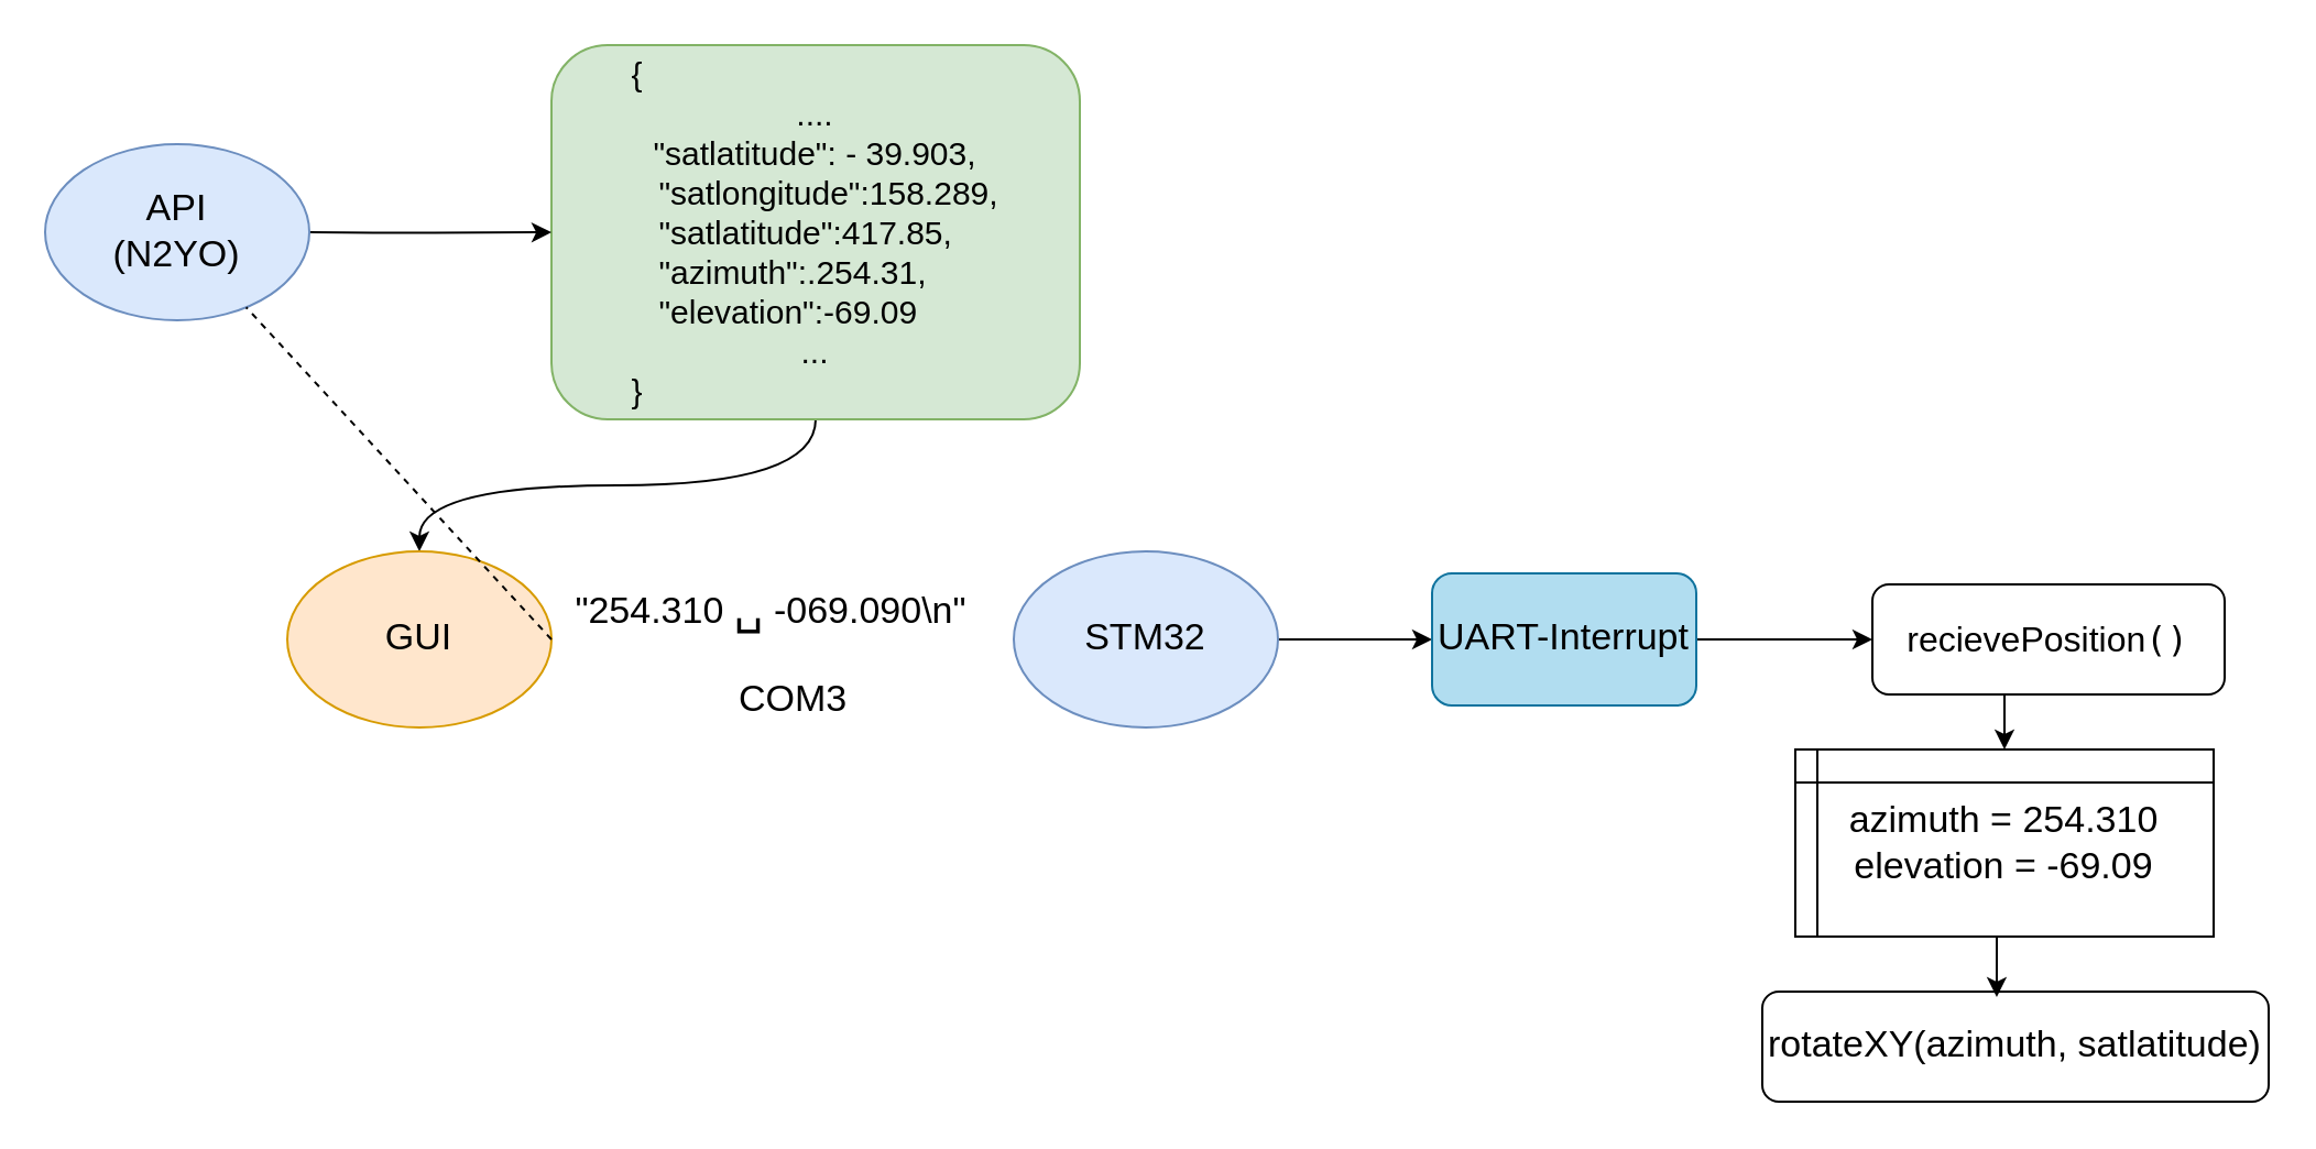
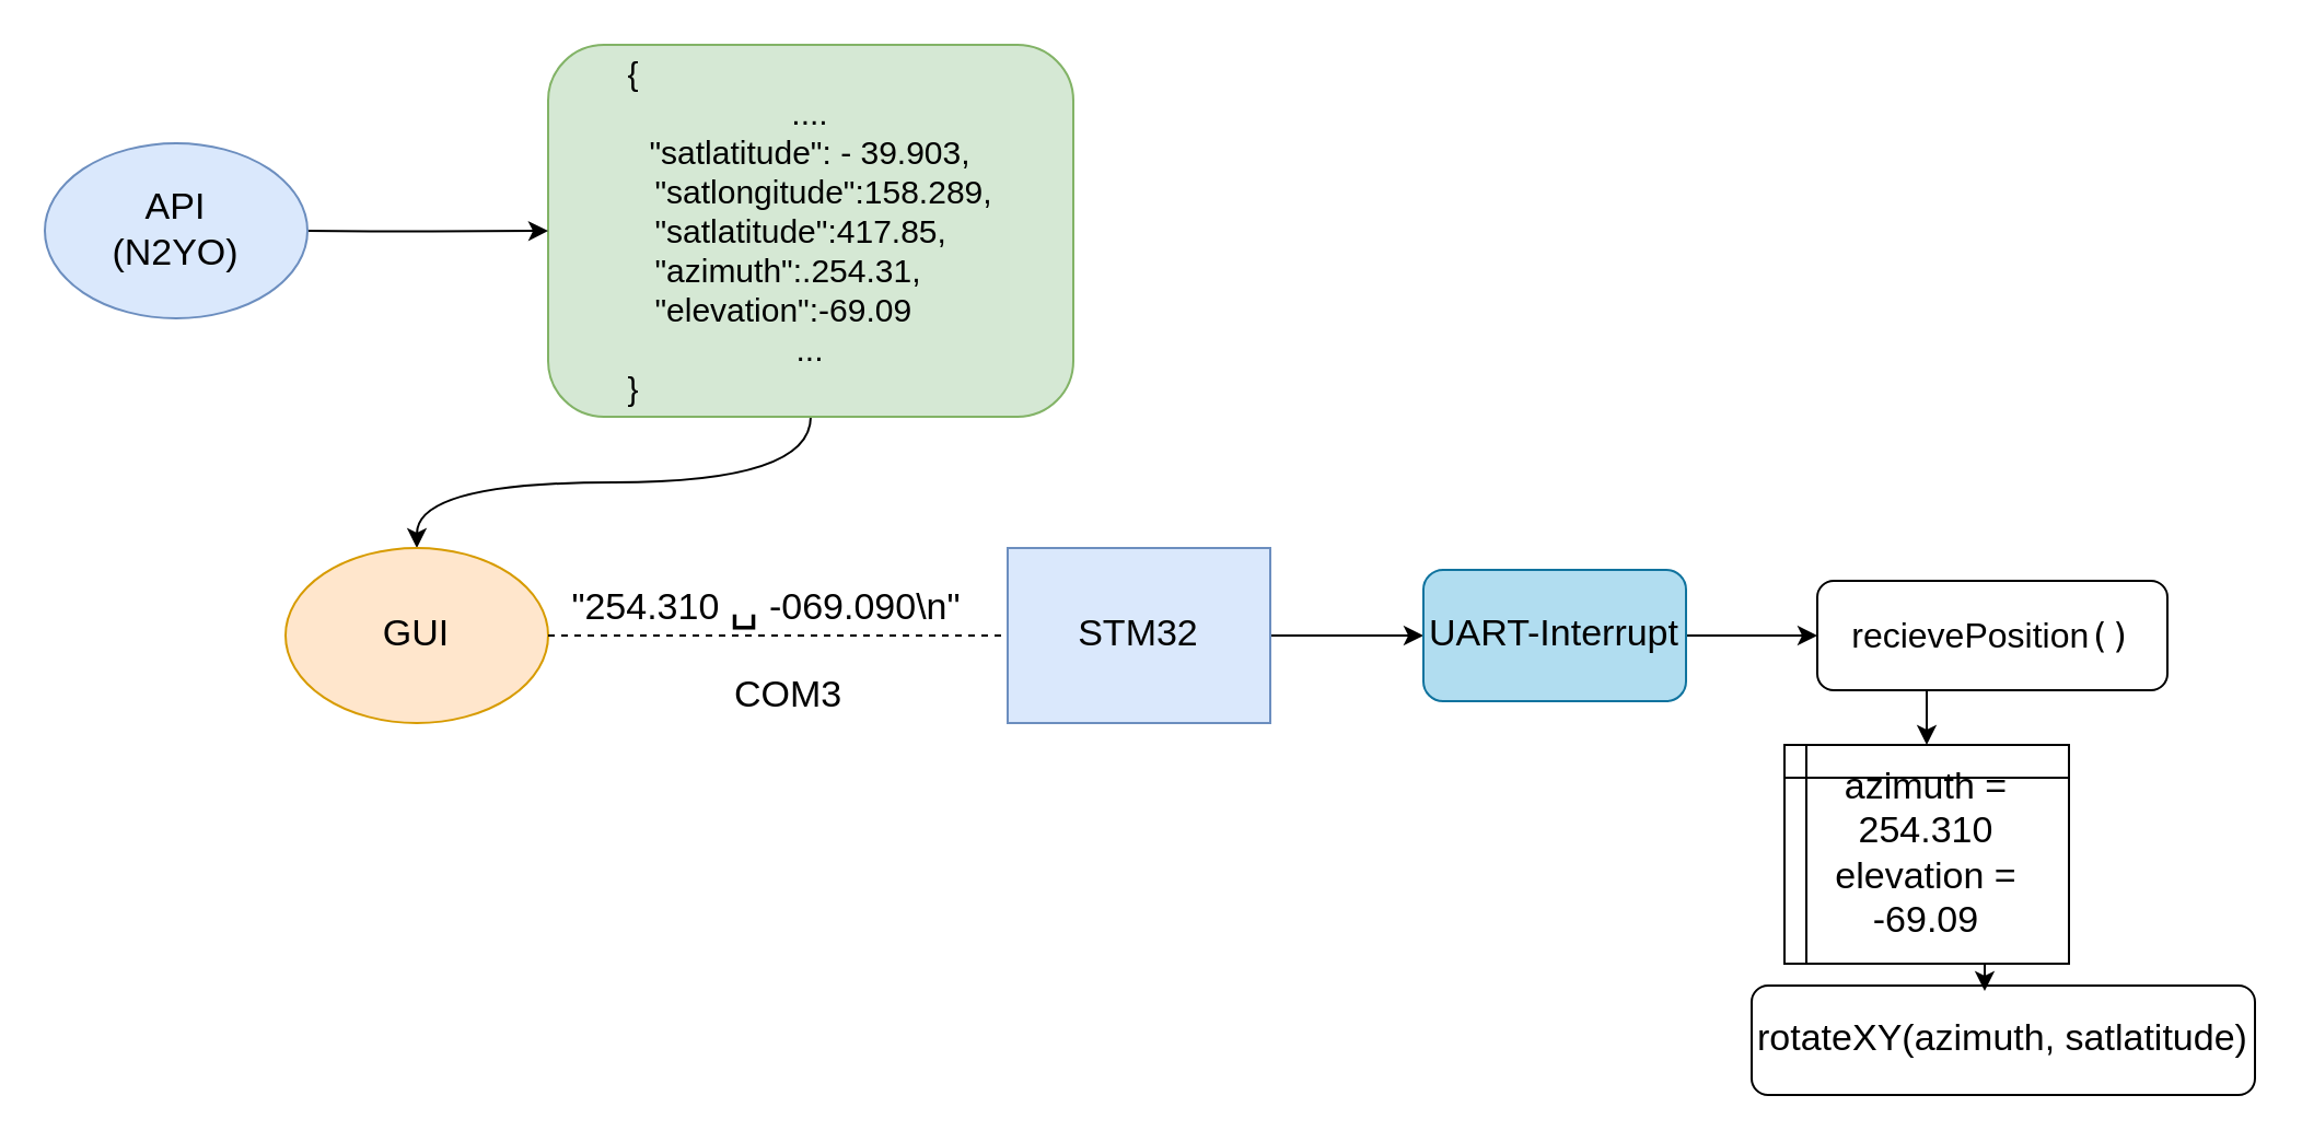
  <mxCell id="0" />
  <mxCell id="1" parent="0" />
  <mxCell id="2" style="edgeStyle=orthogonalEdgeStyle;rounded=0;orthogonalLoop=1;jettySize=auto;html=1;exitX=0.5;exitY=1;exitDx=0;exitDy=0;entryX=0.5;entryY=0;entryDx=0;entryDy=0;curved=1;" edge="1" parent="1" source="3" target="6"><mxGeometry relative="1" as="geometry" /></mxCell>
  <mxCell id="3" value="&lt;div style=&quot;text-align: left; font-size: 15px;&quot;&gt;&lt;span style=&quot;background-color: initial;&quot;&gt;&lt;font style=&quot;font-size: 15px;&quot;&gt;{&lt;/font&gt;&lt;/span&gt;&lt;/div&gt;&lt;div style=&quot;font-size: 15px;&quot;&gt;&lt;span style=&quot;background-color: initial;&quot;&gt;&lt;font style=&quot;font-size: 15px;&quot;&gt;....&lt;/font&gt;&lt;/span&gt;&lt;/div&gt;&lt;font style=&quot;font-size: 15px;&quot;&gt;&quot;satlatitude&quot;: - 39.903,&lt;br&gt;&amp;nbsp; &amp;nbsp;&quot;satlongitude&quot;:158.289,&lt;br&gt;&lt;div style=&quot;text-align: left;&quot;&gt;&lt;span style=&quot;background-color: initial;&quot;&gt;&amp;nbsp; &amp;nbsp;&quot;satlatitude&quot;:417.85,&lt;/span&gt;&lt;/div&gt;&lt;div style=&quot;text-align: left;&quot;&gt;&lt;span style=&quot;background-color: initial;&quot;&gt;&amp;nbsp; &amp;nbsp;&quot;azimuth&quot;:.254.31,&lt;/span&gt;&lt;/div&gt;&lt;div style=&quot;text-align: left;&quot;&gt;&lt;span style=&quot;background-color: initial;&quot;&gt;&amp;nbsp; &amp;nbsp;&quot;elevation&quot;:-69.09&lt;/span&gt;&lt;/div&gt;...&lt;br&gt;&lt;/font&gt;&lt;div style=&quot;text-align: left; font-size: 15px;&quot;&gt;&lt;span style=&quot;background-color: initial;&quot;&gt;&lt;font style=&quot;font-size: 15px;&quot;&gt;}&lt;/font&gt;&lt;/span&gt;&lt;/div&gt;" style="rounded=1;whiteSpace=wrap;html=1;fillColor=#d5e8d4;strokeColor=#82b366;" vertex="1" parent="1"><mxGeometry x="250" y="20" width="240" height="170" as="geometry" /></mxCell>
  <mxCell id="4" style="edgeStyle=orthogonalEdgeStyle;rounded=0;orthogonalLoop=1;jettySize=auto;html=1;entryX=0;entryY=0.5;entryDx=0;entryDy=0;curved=1;" edge="1" parent="1" target="3"><mxGeometry relative="1" as="geometry"><mxPoint x="140" y="105" as="sourcePoint" /></mxGeometry></mxCell>
  <mxCell id="5" value="&lt;font style=&quot;font-size: 17px;&quot;&gt;API&lt;br&gt;(N2YO)&lt;/font&gt;" style="ellipse;whiteSpace=wrap;html=1;fillColor=#dae8fc;strokeColor=#6c8ebf;" vertex="1" parent="1"><mxGeometry x="20" y="65" width="120" height="80" as="geometry" /></mxCell>
  <mxCell id="6" value="&lt;font style=&quot;font-size: 17px;&quot;&gt;GUI&lt;/font&gt;" style="ellipse;whiteSpace=wrap;html=1;fillColor=#ffe6cc;strokeColor=#d79b00;" vertex="1" parent="1"><mxGeometry x="130" y="250" width="120" height="80" as="geometry" /></mxCell>
  <mxCell id="7" style="edgeStyle=orthogonalEdgeStyle;rounded=0;orthogonalLoop=1;jettySize=auto;html=1;exitX=1;exitY=0.5;exitDx=0;exitDy=0;entryX=0;entryY=0.5;entryDx=0;entryDy=0;" edge="1" parent="1" source="8" target="13"><mxGeometry relative="1" as="geometry" /></mxCell>
- <mxCell id="8" value="&lt;font style=&quot;font-size: 17px;&quot;&gt;STM32&lt;/font&gt;" style="ellipse;whiteSpace=wrap;html=1;fillColor=#dae8fc;strokeColor=#6c8ebf;" vertex="1" parent="1"><mxGeometry x="460" y="250" width="120" height="80" as="geometry" /></mxCell>
- <mxCell id="9" value="" style="endArrow=none;dashed=1;html=1;rounded=0;exitX=1;exitY=0.5;exitDx=0;exitDy=0;" edge="1" parent="1" target="5" source="6"><mxGeometry width="50" height="50" relative="1" as="geometry"><mxPoint x="260" y="300" as="sourcePoint" /><mxPoint x="520" y="290" as="targetPoint" /></mxGeometry></mxCell>
+ <mxCell id="8" value="&lt;font style=&quot;font-size: 17px;&quot;&gt;STM32&lt;/font&gt;" style="whiteSpace=wrap;html=1;fillColor=#dae8fc;strokeColor=#6c8ebf;rounded=0;" vertex="1" parent="1"><mxGeometry x="460" y="250" width="120" height="80" as="geometry" /></mxCell>
+ <mxCell id="9" value="" style="endArrow=none;dashed=1;html=1;rounded=0;entryX=0;entryY=0.5;entryDx=0;entryDy=0;exitX=1;exitY=0.5;exitDx=0;exitDy=0;" edge="1" parent="1" target="8" source="6"><mxGeometry width="50" height="50" relative="1" as="geometry"><mxPoint x="260" y="300" as="sourcePoint" /><mxPoint x="520" y="290" as="targetPoint" /></mxGeometry></mxCell>
  <mxCell id="10" value="&lt;font style=&quot;font-size: 17px;&quot;&gt;COM3&lt;/font&gt;" style="text;html=1;strokeColor=none;fillColor=none;align=center;verticalAlign=middle;whiteSpace=wrap;rounded=0;" vertex="1" parent="1"><mxGeometry x="330" y="305" width="60" height="25" as="geometry" /></mxCell>
  <mxCell id="11" value="&lt;font style=&quot;font-size: 17px;&quot;&gt;&quot;254.310&amp;nbsp;&lt;/font&gt;&lt;font style=&quot;font-size: 21px;&quot;&gt;␣&lt;/font&gt;&lt;font style=&quot;font-size: 17px;&quot;&gt; -069.090\n&quot;&lt;/font&gt;" style="text;html=1;strokeColor=none;fillColor=none;align=center;verticalAlign=middle;whiteSpace=wrap;rounded=0;" vertex="1" parent="1"><mxGeometry x="250" y="240" width="200" height="70" as="geometry" /></mxCell>
  <mxCell id="12" style="edgeStyle=orthogonalEdgeStyle;rounded=0;orthogonalLoop=1;jettySize=auto;html=1;exitX=1;exitY=0.5;exitDx=0;exitDy=0;entryX=0;entryY=0.5;entryDx=0;entryDy=0;" edge="1" parent="1" source="13" target="15"><mxGeometry relative="1" as="geometry" /></mxCell>
  <mxCell id="13" value="&lt;font style=&quot;font-size: 17px;&quot;&gt;UART-Interrupt&lt;/font&gt;" style="rounded=1;whiteSpace=wrap;html=1;fillColor=#b1ddf0;strokeColor=#10739e;" vertex="1" parent="1"><mxGeometry x="650" y="260" width="120" height="60" as="geometry" /></mxCell>
  <mxCell id="14" style="edgeStyle=orthogonalEdgeStyle;rounded=0;orthogonalLoop=1;jettySize=auto;html=1;exitX=0.5;exitY=1;exitDx=0;exitDy=0;entryX=0.5;entryY=0;entryDx=0;entryDy=0;" edge="1" parent="1" source="15" target="17"><mxGeometry relative="1" as="geometry" /></mxCell>
- <mxCell id="15" value="&lt;font style=&quot;font-size: 16px;&quot;&gt;recievePosition&lt;span style=&quot;border-color: var(--border-color); font-family: monospace; text-align: left;&quot; class=&quot;hljs-params&quot;&gt;()&lt;/span&gt;&lt;/font&gt;" style="rounded=1;whiteSpace=wrap;html=1;" vertex="1" parent="1"><mxGeometry x="850" y="265" width="160" height="50" as="geometry" /></mxCell>
+ <mxCell id="15" value="&lt;font style=&quot;font-size: 16px;&quot;&gt;recievePosition&lt;span style=&quot;border-color: var(--border-color); font-family: monospace; text-align: left;&quot; class=&quot;hljs-params&quot;&gt;()&lt;/span&gt;&lt;/font&gt;" style="rounded=1;whiteSpace=wrap;html=1;" vertex="1" parent="1"><mxGeometry x="830" y="265" width="160" height="50" as="geometry" /></mxCell>
  <mxCell id="16" value="&lt;font style=&quot;font-size: 17px;&quot;&gt;rotateXY(azimuth, satlatitude)&lt;/font&gt;" style="rounded=1;whiteSpace=wrap;html=1;" vertex="1" parent="1"><mxGeometry x="800" y="450" width="230" height="50" as="geometry" /></mxCell>
- <mxCell id="17" value="&lt;font style=&quot;font-size: 17px;&quot;&gt;azimuth = 254.310&lt;br&gt;elevation = -69.09&lt;/font&gt;" style="shape=internalStorage;whiteSpace=wrap;html=1;backgroundOutline=1;dx=10;dy=15;" vertex="1" parent="1"><mxGeometry x="815" y="340" width="190" height="85" as="geometry" /></mxCell>
+ <mxCell id="17" value="&lt;font style=&quot;font-size: 17px;&quot;&gt;azimuth = 254.310&lt;br&gt;elevation = -69.09&lt;/font&gt;" style="shape=internalStorage;whiteSpace=wrap;html=1;backgroundOutline=1;dx=10;dy=15;" vertex="1" parent="1"><mxGeometry x="815" y="340" width="130" height="100" as="geometry" /></mxCell>
  <mxCell id="18" style="edgeStyle=orthogonalEdgeStyle;rounded=0;orthogonalLoop=1;jettySize=auto;html=1;exitX=0.5;exitY=1;exitDx=0;exitDy=0;entryX=0.463;entryY=0.05;entryDx=0;entryDy=0;entryPerimeter=0;" edge="1" parent="1" source="17" target="16"><mxGeometry relative="1" as="geometry" /></mxCell>
